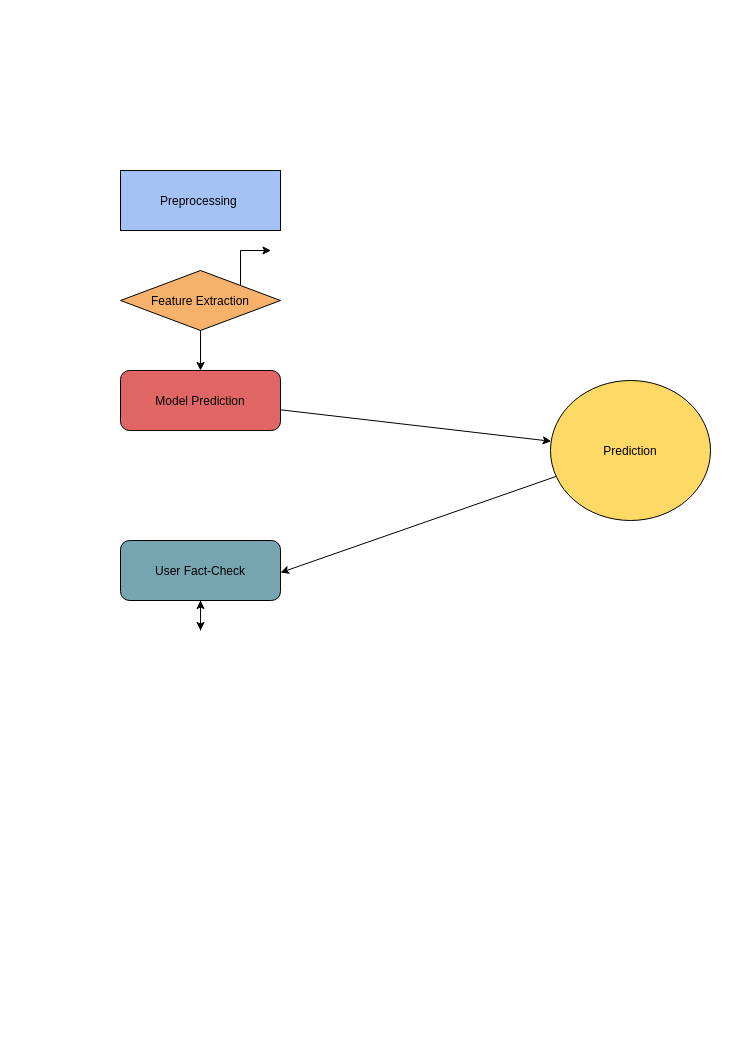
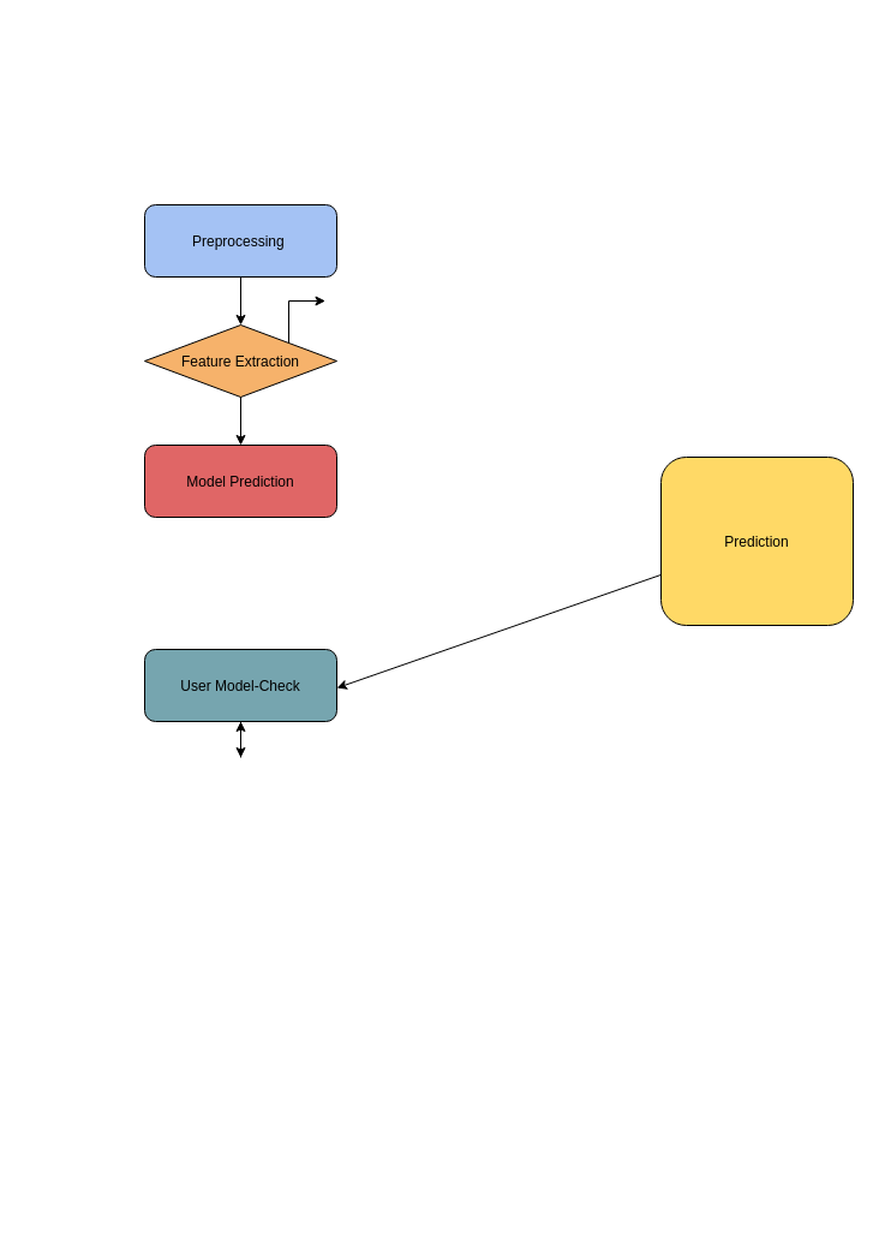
  <mxCell id="0" />
  <mxCell id="1" parent="0" />
- <mxCell id="2" value="Preprocessing " style="fillColor=#A4C2F4;rounded=0;" parent="1" vertex="1"><mxGeometry x="120" y="170" width="160" height="60" as="geometry" /></mxCell>
+ <mxCell id="2" value="Preprocessing " style="rounded=1;fillColor=#A4C2F4;" parent="1" vertex="1"><mxGeometry x="120" y="170" width="160" height="60" as="geometry" /></mxCell>
  <mxCell id="3" style="edgeStyle=orthogonalEdgeStyle;rounded=0;orthogonalLoop=1;jettySize=auto;html=1;exitX=1;exitY=0;exitDx=0;exitDy=0;" edge="1" parent="1" source="4"><mxGeometry relative="1" as="geometry"><mxPoint x="270" y="250" as="targetPoint" /></mxGeometry></mxCell>
  <mxCell id="4" value="Feature Extraction" style="rhombus;fillColor=#F6B26B;" parent="1" vertex="1"><mxGeometry x="120" y="270" width="160" height="60" as="geometry" /></mxCell>
  <mxCell id="5" value="Model Prediction" style="rounded=1;fillColor=#E06666;" parent="1" vertex="1"><mxGeometry x="120" y="370" width="160" height="60" as="geometry" /></mxCell>
- <mxCell id="6" value="Prediction" style="ellipse;fillColor=#FFD966;" parent="1" vertex="1"><mxGeometry x="550" y="380" width="160" height="140" as="geometry" /></mxCell>
+ <mxCell id="6" value="Prediction" style="rounded=1;fillColor=#FFD966;" parent="1" vertex="1"><mxGeometry x="550" y="380" width="160" height="140" as="geometry" /></mxCell>
  <mxCell id="7" value="" style="edgeStyle=orthogonalEdgeStyle;rounded=0;orthogonalLoop=1;jettySize=auto;html=1;" edge="1" parent="1" source="8"><mxGeometry relative="1" as="geometry"><mxPoint x="200" y="630" as="targetPoint" /></mxGeometry></mxCell>
- <mxCell id="8" value="User Fact-Check" style="rounded=1;fillColor=#76A5AF;" parent="1" vertex="1"><mxGeometry x="120" y="540" width="160" height="60" as="geometry" /></mxCell>
+ <mxCell id="8" value="User Model-Check" style="rounded=1;fillColor=#76A5AF;" parent="1" vertex="1"><mxGeometry x="120" y="540" width="160" height="60" as="geometry" /></mxCell>
+ <mxCell id="9" parent="1" source="2" target="4" edge="1"><mxGeometry relative="1" as="geometry" /></mxCell>
  <mxCell id="10" parent="1" source="4" target="5" edge="1"><mxGeometry relative="1" as="geometry" /></mxCell>
- <mxCell id="11" parent="1" source="5" target="6" edge="1"><mxGeometry relative="1" as="geometry" /></mxCell>
  <mxCell id="12" parent="1" source="6" edge="1"><mxGeometry relative="1" as="geometry"><mxPoint x="280" y="572.093" as="targetPoint" /></mxGeometry></mxCell>
  <mxCell id="13" parent="1" target="8" edge="1"><mxGeometry relative="1" as="geometry"><mxPoint x="200" y="630" as="sourcePoint" /></mxGeometry></mxCell>
  <mxCell id="14" value="&#10;  &#10;    &#10;    &#10;    &#10;    &#10;    &#10;      &#10;    &#10;    &#10;    &#10;    &#10;      &#10;    &#10;    &#10;    &#10;    &#10;      &#10;    &#10;    &#10;    &#10;    &#10;      &#10;    &#10;    &#10;    &#10;    &#10;      &#10;    &#10;    &#10;    &#10;    &#10;      &#10;    &#10;    &#10;    &#10;    &#10;      &#10;    &#10;    &#10;    &#10;    &#10;      &#10;    &#10;    &#10;    &#10;    &#10;      &#10;    &#10;    &#10;      &#10;    &#10;    &#10;      &#10;    &#10;    &#10;      &#10;    &#10;    &#10;      &#10;    &#10;    &#10;      &#10;    &#10;    &#10;      &#10;    &#10;  &#10;" style="text;whiteSpace=wrap;html=1;" parent="1" vertex="1"><mxGeometry width="30" height="1000" as="geometry" x="20" y="20" /></mxCell>
  <mxCell id="15" value="&#10;  &#10;    &#10;    &#10;    &#10;    &#10;    &#10;      &#10;    &#10;    &#10;    &#10;    &#10;      &#10;    &#10;    &#10;    &#10;    &#10;      &#10;    &#10;    &#10;    &#10;    &#10;      &#10;    &#10;    &#10;    &#10;    &#10;      &#10;    &#10;    &#10;    &#10;    &#10;      &#10;    &#10;    &#10;    &#10;    &#10;      &#10;    &#10;    &#10;    &#10;    &#10;      &#10;    &#10;    &#10;    &#10;    &#10;      &#10;    &#10;    &#10;      &#10;    &#10;    &#10;      &#10;    &#10;    &#10;      &#10;    &#10;    &#10;      &#10;    &#10;    &#10;      &#10;    &#10;    &#10;      &#10;    &#10;  &#10;" style="text;whiteSpace=wrap;html=1;" vertex="1" parent="1"><mxGeometry width="30" height="1000" as="geometry" x="20" y="20" /></mxCell>
